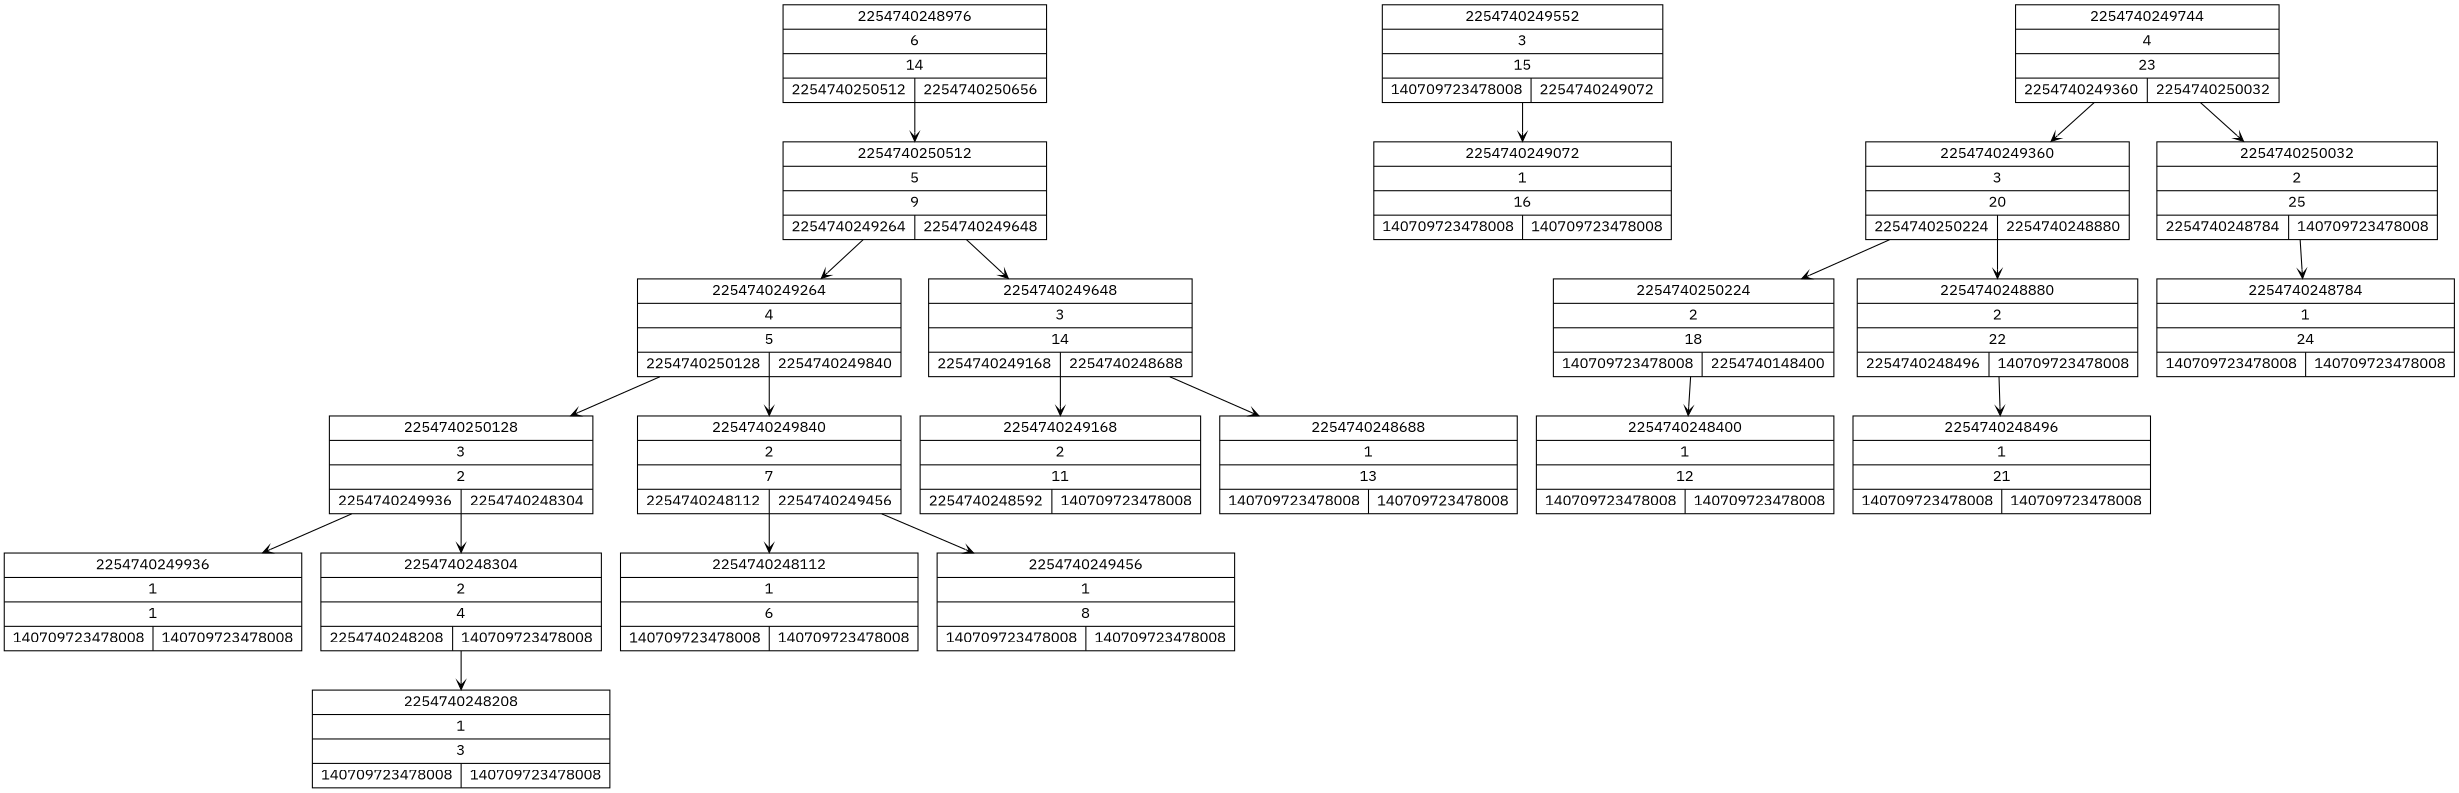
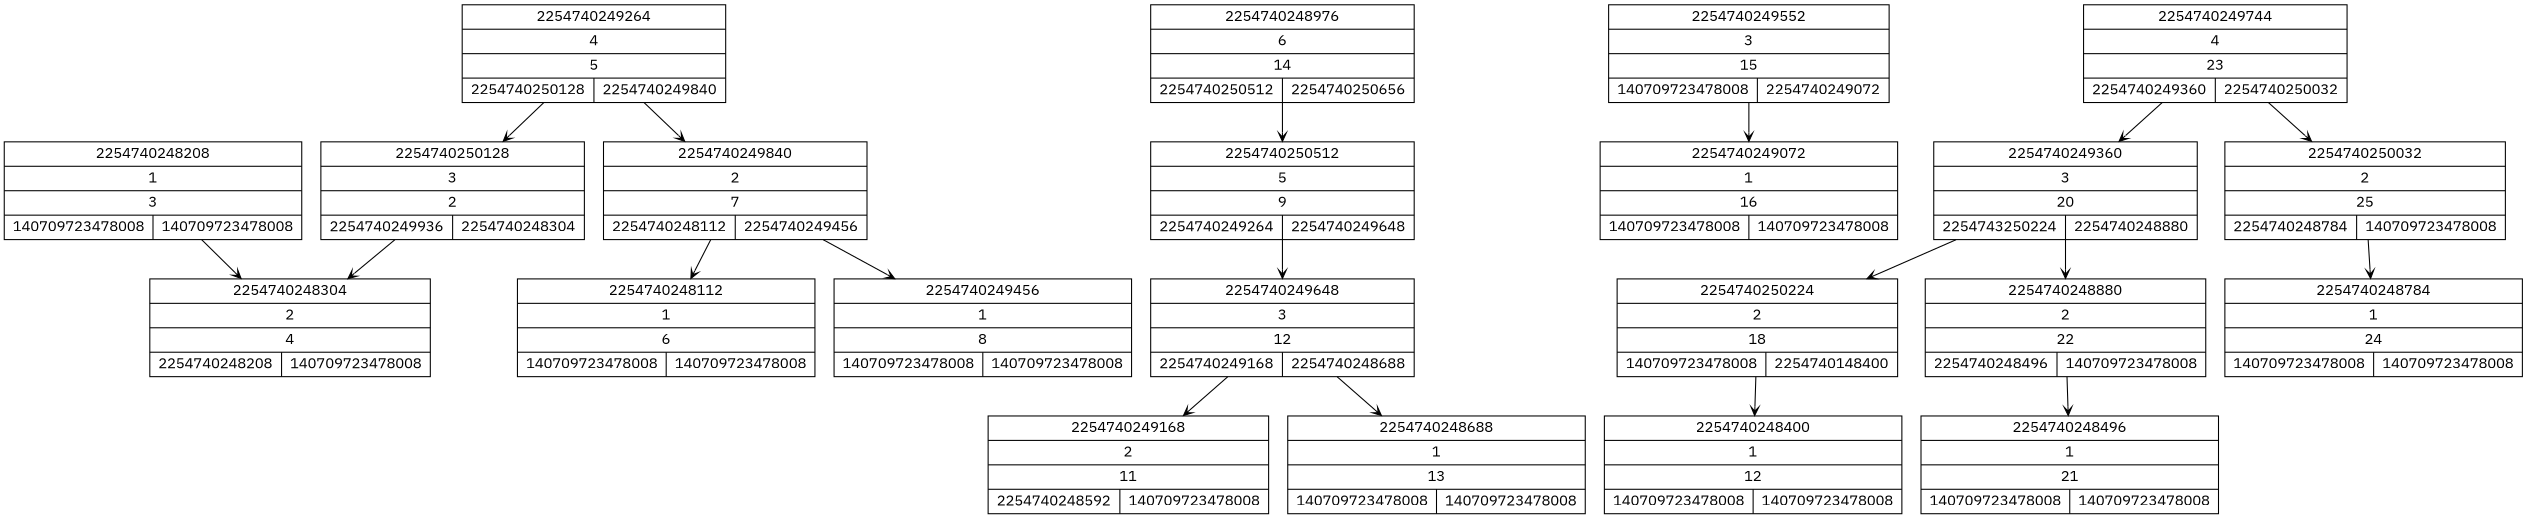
  digraph {
    fontname="IBM Plex Sans"
    node [fontname="IBM Plex Sans" shape=record]
    edge [arrowhead=vee arrowsize=0.8 fontname="IBM Plex Sans"]
-   n1 [height=0.6 label="{2254740249936|1|1|{140709723478008|140709723478008}}" width=1.5]
    n2 [height=0.6 label="{2254740250128|3|2|{2254740249936|2254740248304}}" width=1.5]
    n3 [height=0.6 label="{2254740248304|2|4|{2254740248208|140709723478008}}" width=1.5]
    n4 [height=0.6 label="{2254740248208|1|3|{140709723478008|140709723478008}}" width=1.5]
    n5 [height=0.6 label="{2254740249264|4|5|{2254740250128|2254740249840}}" width=1.5]
    n6 [height=0.6 label="{2254740249840|2|7|{2254740248112|2254740249456}}" width=1.5]
    n7 [height=0.6 label="{2254740248112|1|6|{140709723478008|140709723478008}}" width=1.5]
    n8 [height=0.6 label="{2254740249456|1|8|{140709723478008|140709723478008}}" width=1.5]
    n9 [height=0.6 label="{2254740250512|5|9|{2254740249264|2254740249648}}" width=1.5]
-   n10 [height=0.6 label="{2254740249648|3|14|{2254740249168|2254740248688}}" width=1.5]
+   n10 [height=0.6 label="{2254740249648|3|12|{2254740249168|2254740248688}}" width=1.5]
    n11 [height=0.6 label="{2254740249168|2|11|{2254740248592|140709723478008}}" width=1.5]
    n12 [height=0.6 label="{2254740248688|1|13|{140709723478008|140709723478008}}" width=1.5]
    n13 [height=0.6 label="{2254740248976|6|14|{2254740250512|2254740250656}}" width=1.5]
    n14 [height=0.6 label="{2254740249552|3|15|{140709723478008|2254740249072}}" width=1.5]
    n15 [height=0.6 label="{2254740249072|1|16|{140709723478008|140709723478008}}" width=1.5]
    n16 [height=0.6 label="{2254740249744|4|23|{2254740249360|2254740250032}}" width=1.5]
-   n17 [height=0.6 label="{2254740249360|3|20|{2254740250224|2254740248880}}" width=1.5]
+   n17 [height=0.6 label="{2254740249360|3|20|{2254743250224|2254740248880}}" width=1.5]
    n18 [height=0.6 label="{2254740250032|2|25|{2254740248784|140709723478008}}" width=1.5]
    n19 [height=0.6 label="{2254740250224|2|18|{140709723478008|2254740148400}}" width=1.5]
    n20 [height=0.6 label="{2254740248880|2|22|{2254740248496|140709723478008}}" width=1.5]
    n21 [height=0.6 label="{2254740248784|1|24|{140709723478008|140709723478008}}" width=1.5]
    n22 [height=0.6 label="{2254740248400|1|12|{140709723478008|140709723478008}}" width=1.5]
    n23 [height=0.6 label="{2254740248496|1|21|{140709723478008|140709723478008}}" width=1.5]
-   n2 -> n1
    n2 -> n3
-   n3 -> n4
+   n4 -> n3
    n5 -> n2
    n5 -> n6
    n6 -> n7
    n6 -> n8
-   n9 -> n5
    n9 -> n10
    n10 -> n11
    n10 -> n12
    n13 -> n9
    n14 -> n15
    n16 -> n17
    n16 -> n18
    n17 -> n19
    n17 -> n20
    n18 -> n21
    n19 -> n22
    n20 -> n23
  }
